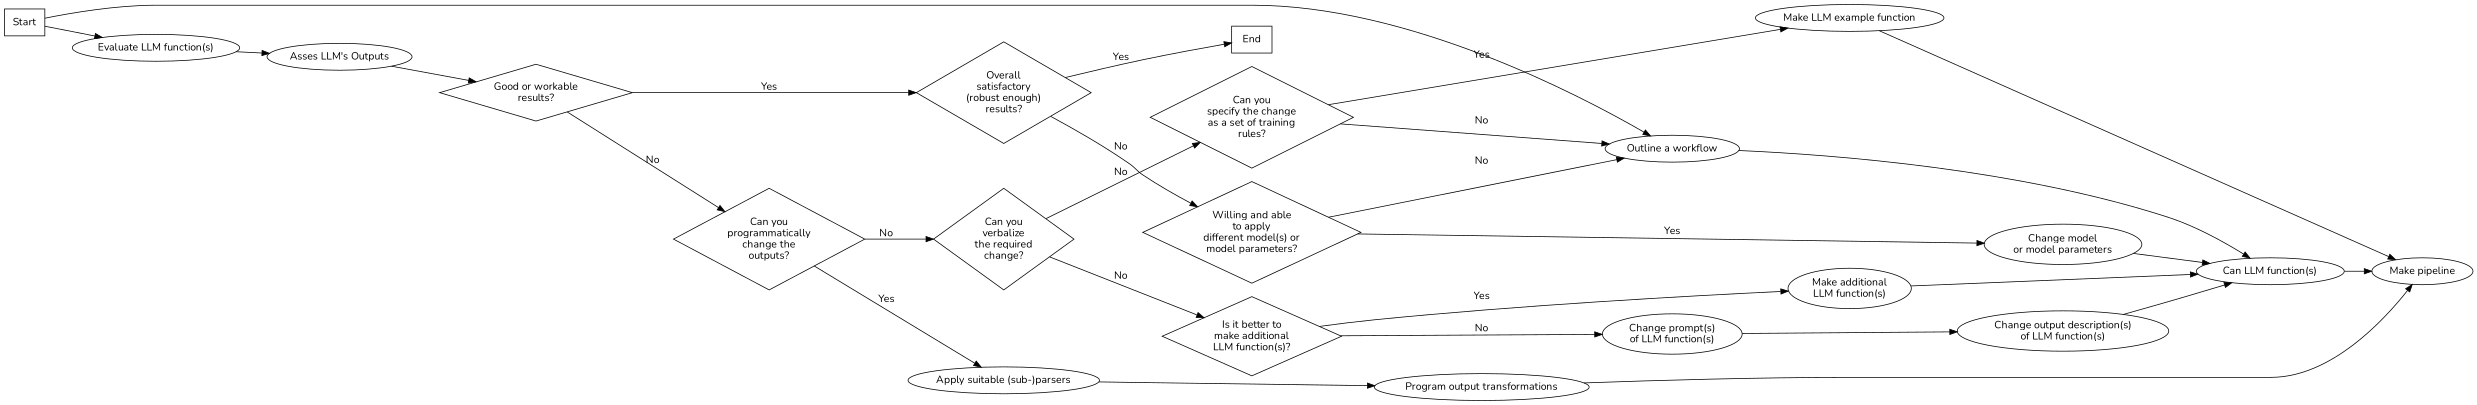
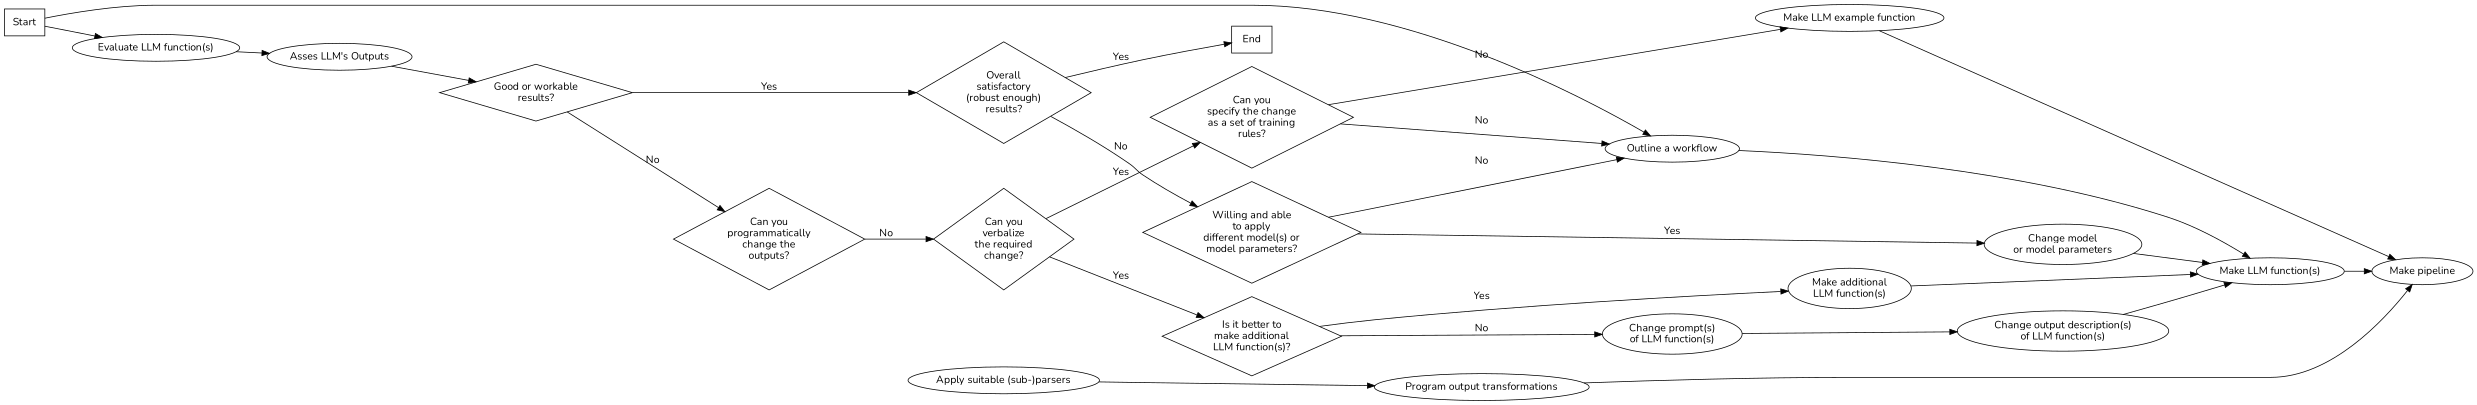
  digraph {
    fontname=Nunito
    rankdir=LR
    node [fontname=Nunito]
    edge [fontname=Nunito]
    n1 [label=Start shape=box]
    n2 [label="Outline a workflow"]
    n3 [label="Evaluate LLM function(s)"]
-   n4 [label="Can LLM function(s)"]
+   n4 [label="Make LLM function(s)"]
    n5 [label="Make pipeline"]
    n6 [label="Asses LLM's Outputs"]
    n7 [label="Good or workable\nresults?" shape=diamond]
    n8 [label="Can you\nprogrammatically\nchange the\noutputs?" shape=diamond]
    n9 [label="Overall\nsatisfactory\n(robust enough)\nresults?" shape=diamond]
    n10 [label="Can you\nverbalize\nthe required\nchange?" shape=diamond]
    n11 [label="Apply suitable (sub-)parsers"]
    n12 [label=End shape=box]
    n13 [label="Willing and able\nto apply\ndifferent model(s) or\nmodel parameters?" shape=diamond]
    n14 [label="Can you\nspecify the change\nas a set of training\nrules?" shape=diamond]
    n15 [label="Is it better to\nmake additional\nLLM function(s)?" shape=diamond]
    n16 [label="Program output transformations"]
    n17 [label="Make LLM example function"]
    n18 [label="Make additional\nLLM function(s)"]
    n19 [label="Change prompt(s)\nof LLM function(s)"]
    n20 [label="Change output description(s)\nof LLM function(s)"]
    n21 [label="Change model\nor model parameters"]
    n1 -> n2
    n1 -> n3
    n2 -> n4
    n3 -> n6
    n4 -> n5
    n6 -> n7
    n7 -> n8 [label=No]
    n7 -> n9 [label=Yes]
    n8 -> n10 [label=No]
-   n8 -> n11 [label=Yes]
    n9 -> n12 [label=Yes]
    n9 -> n13 [label=No]
-   n10 -> n14 [label=No]
-   n10 -> n15 [label=No]
+   n10 -> n14 [label=Yes]
+   n10 -> n15 [label=Yes]
    n11 -> n16
    n13 -> n2 [label=No]
    n13 -> n21 [label=Yes]
    n14 -> n2 [label=No]
-   n14 -> n17 [label=Yes]
+   n14 -> n17 [label=No]
    n15 -> n18 [label=Yes]
    n15 -> n19 [label=No]
    n16 -> n5
    n17 -> n5
    n18 -> n4
    n19 -> n20
    n20 -> n4
    n21 -> n4
  }
